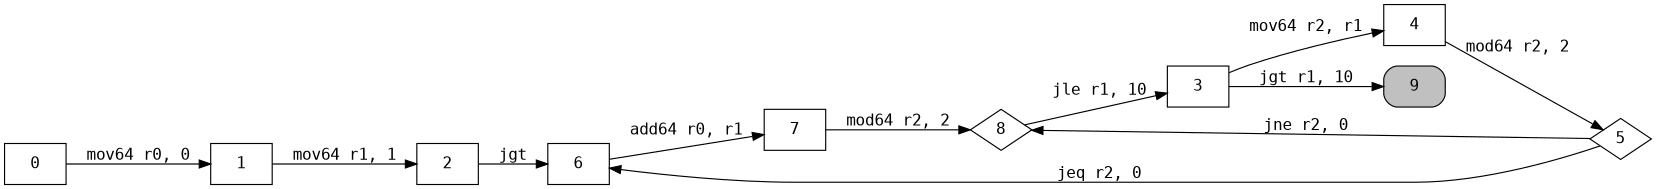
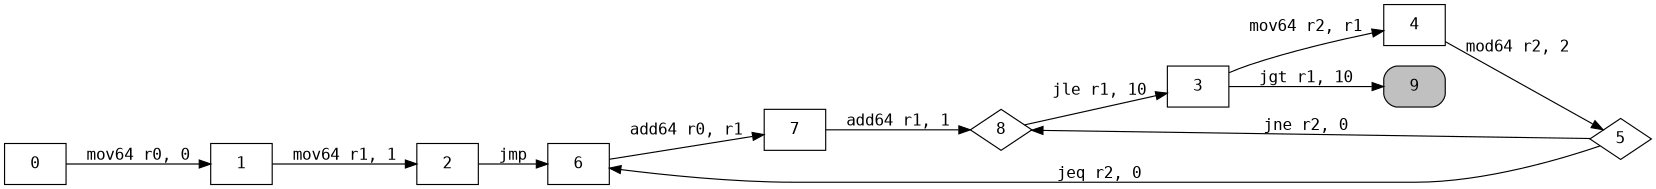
  digraph {
    rankdir=LR
    node [fontname=monospace shape=box]
    edge [fontname=monospace]
    0
    1
    2
    6
    7
    8 [shape=diamond]
    3
    4
    9 [fillcolor=grey style="rounded,filled"]
    5 [shape=diamond]
    0 -> 1 [label="mov64 r0, 0"]
    1 -> 2 [label="mov64 r1, 1"]
-   2 -> 6 [label=jgt]
+   2 -> 6 [label=jmp]
    6 -> 7 [label="add64 r0, r1"]
-   7 -> 8 [label="mod64 r2, 2"]
+   7 -> 8 [label="add64 r1, 1"]
    8 -> 3 [label="jle r1, 10"]
    3 -> 4 [label="mov64 r2, r1"]
    3 -> 9 [label="jgt r1, 10"]
    4 -> 5 [label="mod64 r2, 2"]
    5 -> 6 [label="jeq r2, 0"]
    5 -> 8 [label="jne r2, 0"]
  }
